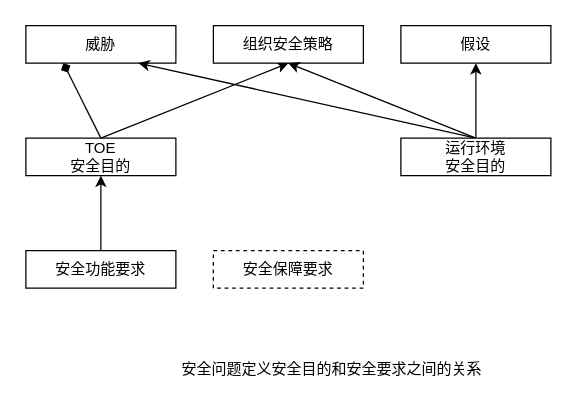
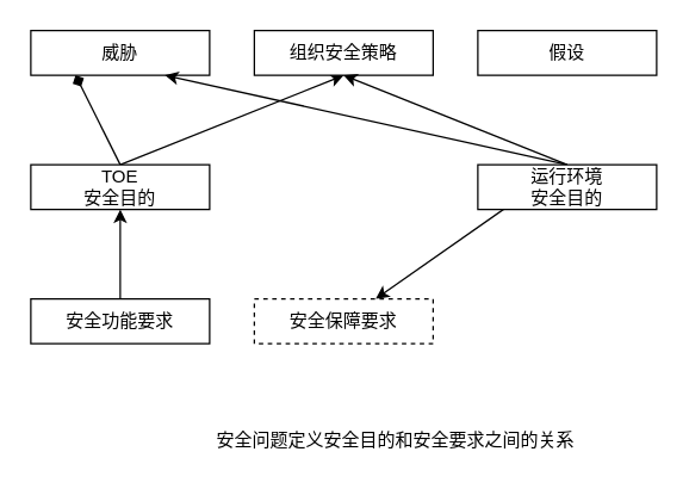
  <mxCell id="0" />
  <mxCell id="1" parent="0" />
  <mxCell id="2" value="威胁" style="rounded=0;whiteSpace=wrap;html=1;" vertex="1" parent="1"><mxGeometry x="20" y="20" width="120" height="30" as="geometry" /></mxCell>
  <mxCell id="3" style="edgeStyle=none;html=1;exitX=0.5;exitY=0;exitDx=0;exitDy=0;entryX=0.25;entryY=1;entryDx=0;entryDy=0;endArrow=diamond;" edge="1" parent="1" source="5" target="2"><mxGeometry relative="1" as="geometry" /></mxCell>
  <mxCell id="4" style="edgeStyle=none;html=1;exitX=0.5;exitY=0;exitDx=0;exitDy=0;entryX=0.5;entryY=1;entryDx=0;entryDy=0;" edge="1" parent="1" source="5" target="6"><mxGeometry relative="1" as="geometry" /></mxCell>
  <mxCell id="5" value="TOE&lt;br&gt;安全目的" style="rounded=0;whiteSpace=wrap;html=1;" vertex="1" parent="1"><mxGeometry x="20" y="110" width="120" height="30" as="geometry" /></mxCell>
  <mxCell id="6" value="组织安全策略" style="rounded=0;whiteSpace=wrap;html=1;" vertex="1" parent="1"><mxGeometry x="170" y="20" width="120" height="30" as="geometry" /></mxCell>
  <mxCell id="7" value="假设" style="rounded=0;whiteSpace=wrap;html=1;" vertex="1" parent="1"><mxGeometry x="320" y="20" width="120" height="30" as="geometry" /></mxCell>
  <mxCell id="8" style="edgeStyle=none;html=1;exitX=0.5;exitY=0;exitDx=0;exitDy=0;entryX=0.75;entryY=1;entryDx=0;entryDy=0;" edge="1" parent="1" source="11" target="2"><mxGeometry relative="1" as="geometry"><mxPoint x="110" y="50" as="targetPoint" /></mxGeometry></mxCell>
- <mxCell id="9" style="edgeStyle=none;html=1;exitX=0.5;exitY=0;exitDx=0;exitDy=0;entryX=0.5;entryY=1;entryDx=0;entryDy=0;" edge="1" parent="1" source="11" target="7"><mxGeometry relative="1" as="geometry" /></mxCell>
+ <mxCell id="9" style="edgeStyle=none;html=1;exitX=0.5;exitY=0;exitDx=0;exitDy=0;" edge="1" parent="1" source="11" target="15"><mxGeometry relative="1" as="geometry" /></mxCell>
  <mxCell id="10" style="edgeStyle=none;html=1;exitX=0.5;exitY=0;exitDx=0;exitDy=0;entryX=0.5;entryY=1;entryDx=0;entryDy=0;" edge="1" parent="1" source="11" target="6"><mxGeometry relative="1" as="geometry" /></mxCell>
  <mxCell id="11" value="运行环境&lt;br&gt;安全目的" style="rounded=0;whiteSpace=wrap;html=1;" vertex="1" parent="1"><mxGeometry x="320" y="110" width="120" height="30" as="geometry" /></mxCell>
  <mxCell id="12" value="安全问题定义安全目的和安全要求之间的关系" style="text;html=1;strokeColor=none;fillColor=none;align=center;verticalAlign=middle;whiteSpace=wrap;rounded=0;" vertex="1" parent="1"><mxGeometry x="140" y="280" width="250" height="30" as="geometry" /></mxCell>
  <mxCell id="13" style="edgeStyle=none;html=1;exitX=0.5;exitY=0;exitDx=0;exitDy=0;entryX=0.5;entryY=1;entryDx=0;entryDy=0;" edge="1" parent="1" source="14" target="5"><mxGeometry relative="1" as="geometry" /></mxCell>
  <mxCell id="14" value="安全功能要求" style="rounded=0;whiteSpace=wrap;html=1;" vertex="1" parent="1"><mxGeometry x="20" y="200" width="120" height="30" as="geometry" /></mxCell>
  <mxCell id="15" value="安全保障要求" style="rounded=0;whiteSpace=wrap;html=1;dashed=1;" vertex="1" parent="1"><mxGeometry x="170" y="200" width="120" height="30" as="geometry" /></mxCell>
